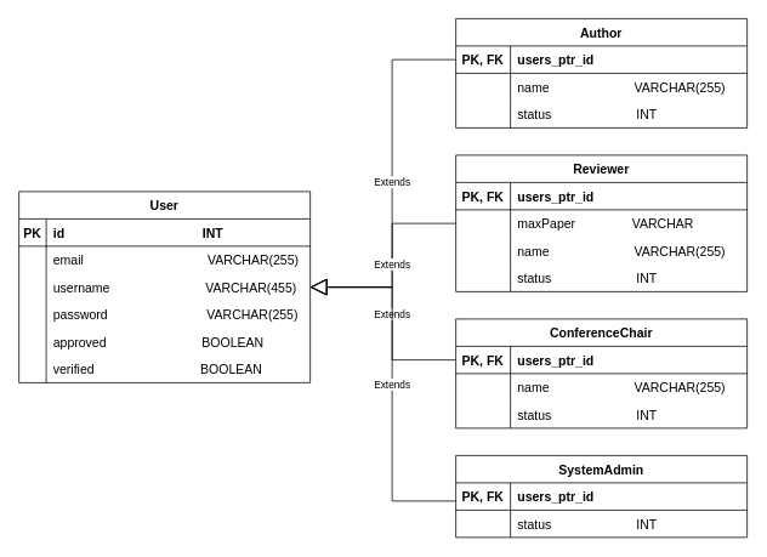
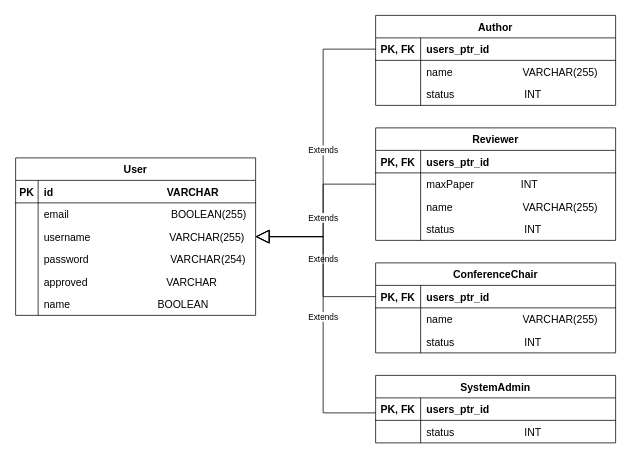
  <mxCell id="0" />
  <mxCell id="1" parent="0" />
  <mxCell id="2" value="User" style="shape=table;startSize=30;container=1;collapsible=1;childLayout=tableLayout;fixedRows=1;rowLines=0;fontStyle=1;align=center;resizeLast=1;fontSize=14;" vertex="1" parent="1"><mxGeometry x="20" y="210" width="320" height="210" as="geometry" /></mxCell>
  <mxCell id="3" value="" style="shape=tableRow;horizontal=0;startSize=0;swimlaneHead=0;swimlaneBody=0;fillColor=none;collapsible=0;dropTarget=0;points=[[0,0.5],[1,0.5]];portConstraint=eastwest;top=0;left=0;right=0;bottom=1;fontSize=14;" vertex="1" parent="2"><mxGeometry y="30" width="320" height="30" as="geometry" /></mxCell>
  <mxCell id="4" value="PK" style="shape=partialRectangle;connectable=0;fillColor=none;top=0;left=0;bottom=0;right=0;fontStyle=1;overflow=hidden;fontSize=14;" vertex="1" parent="3"><mxGeometry width="30.0" height="30" as="geometry"><mxRectangle width="30.0" height="30" as="alternateBounds" /></mxGeometry></mxCell>
- <mxCell id="5" value="id                                       INT" style="shape=partialRectangle;connectable=0;fillColor=none;top=0;left=0;bottom=0;right=0;align=left;spacingLeft=6;fontStyle=1;overflow=hidden;fontSize=14;" vertex="1" parent="3"><mxGeometry x="30.0" width="290.0" height="30" as="geometry"><mxRectangle width="290.0" height="30" as="alternateBounds" /></mxGeometry></mxCell>
+ <mxCell id="5" value="id                                       VARCHAR" style="shape=partialRectangle;connectable=0;fillColor=none;top=0;left=0;bottom=0;right=0;align=left;spacingLeft=6;fontStyle=1;overflow=hidden;fontSize=14;" vertex="1" parent="3"><mxGeometry x="30.0" width="290.0" height="30" as="geometry"><mxRectangle width="290.0" height="30" as="alternateBounds" /></mxGeometry></mxCell>
  <mxCell id="6" value="" style="shape=tableRow;horizontal=0;startSize=0;swimlaneHead=0;swimlaneBody=0;fillColor=none;collapsible=0;dropTarget=0;points=[[0,0.5],[1,0.5]];portConstraint=eastwest;top=0;left=0;right=0;bottom=0;fontSize=14;" vertex="1" parent="2"><mxGeometry y="60" width="320" height="30" as="geometry" /></mxCell>
  <mxCell id="7" value="" style="shape=partialRectangle;connectable=0;fillColor=none;top=0;left=0;bottom=0;right=0;editable=1;overflow=hidden;fontSize=14;" vertex="1" parent="6"><mxGeometry width="30.0" height="30" as="geometry"><mxRectangle width="30.0" height="30" as="alternateBounds" /></mxGeometry></mxCell>
- <mxCell id="8" value="email                                   VARCHAR(255)" style="shape=partialRectangle;connectable=0;fillColor=none;top=0;left=0;bottom=0;right=0;align=left;spacingLeft=6;overflow=hidden;fontSize=14;" vertex="1" parent="6"><mxGeometry x="30.0" width="290.0" height="30" as="geometry"><mxRectangle width="290.0" height="30" as="alternateBounds" /></mxGeometry></mxCell>
+ <mxCell id="8" value="email                                   BOOLEAN(255)" style="shape=partialRectangle;connectable=0;fillColor=none;top=0;left=0;bottom=0;right=0;align=left;spacingLeft=6;overflow=hidden;fontSize=14;" vertex="1" parent="6"><mxGeometry x="30.0" width="290.0" height="30" as="geometry"><mxRectangle width="290.0" height="30" as="alternateBounds" /></mxGeometry></mxCell>
  <mxCell id="9" value="" style="shape=tableRow;horizontal=0;startSize=0;swimlaneHead=0;swimlaneBody=0;fillColor=none;collapsible=0;dropTarget=0;points=[[0,0.5],[1,0.5]];portConstraint=eastwest;top=0;left=0;right=0;bottom=0;fontSize=14;" vertex="1" parent="2"><mxGeometry y="90" width="320" height="30" as="geometry" /></mxCell>
  <mxCell id="10" value="" style="shape=partialRectangle;connectable=0;fillColor=none;top=0;left=0;bottom=0;right=0;editable=1;overflow=hidden;fontSize=14;" vertex="1" parent="9"><mxGeometry width="30.0" height="30" as="geometry"><mxRectangle width="30.0" height="30" as="alternateBounds" /></mxGeometry></mxCell>
- <mxCell id="11" value="username                           VARCHAR(455)" style="shape=partialRectangle;connectable=0;fillColor=none;top=0;left=0;bottom=0;right=0;align=left;spacingLeft=6;overflow=hidden;fontSize=14;" vertex="1" parent="9"><mxGeometry x="30.0" width="290.0" height="30" as="geometry"><mxRectangle width="290.0" height="30" as="alternateBounds" /></mxGeometry></mxCell>
+ <mxCell id="11" value="username                           VARCHAR(255)" style="shape=partialRectangle;connectable=0;fillColor=none;top=0;left=0;bottom=0;right=0;align=left;spacingLeft=6;overflow=hidden;fontSize=14;" vertex="1" parent="9"><mxGeometry x="30.0" width="290.0" height="30" as="geometry"><mxRectangle width="290.0" height="30" as="alternateBounds" /></mxGeometry></mxCell>
  <mxCell id="12" value="" style="shape=tableRow;horizontal=0;startSize=0;swimlaneHead=0;swimlaneBody=0;fillColor=none;collapsible=0;dropTarget=0;points=[[0,0.5],[1,0.5]];portConstraint=eastwest;top=0;left=0;right=0;bottom=0;fontSize=14;" vertex="1" parent="2"><mxGeometry y="120" width="320" height="30" as="geometry" /></mxCell>
  <mxCell id="13" value="" style="shape=partialRectangle;connectable=0;fillColor=none;top=0;left=0;bottom=0;right=0;editable=1;overflow=hidden;fontSize=14;" vertex="1" parent="12"><mxGeometry width="30.0" height="30" as="geometry"><mxRectangle width="30.0" height="30" as="alternateBounds" /></mxGeometry></mxCell>
- <mxCell id="14" value="password                            VARCHAR(255)" style="shape=partialRectangle;connectable=0;fillColor=none;top=0;left=0;bottom=0;right=0;align=left;spacingLeft=6;overflow=hidden;fontSize=14;" vertex="1" parent="12"><mxGeometry x="30.0" width="290.0" height="30" as="geometry"><mxRectangle width="290.0" height="30" as="alternateBounds" /></mxGeometry></mxCell>
+ <mxCell id="14" value="password                            VARCHAR(254)" style="shape=partialRectangle;connectable=0;fillColor=none;top=0;left=0;bottom=0;right=0;align=left;spacingLeft=6;overflow=hidden;fontSize=14;" vertex="1" parent="12"><mxGeometry x="30.0" width="290.0" height="30" as="geometry"><mxRectangle width="290.0" height="30" as="alternateBounds" /></mxGeometry></mxCell>
  <mxCell id="15" value="" style="shape=tableRow;horizontal=0;startSize=0;swimlaneHead=0;swimlaneBody=0;fillColor=none;collapsible=0;dropTarget=0;points=[[0,0.5],[1,0.5]];portConstraint=eastwest;top=0;left=0;right=0;bottom=0;fontSize=14;" vertex="1" parent="2"><mxGeometry y="150" width="320" height="30" as="geometry" /></mxCell>
  <mxCell id="16" value="" style="shape=partialRectangle;connectable=0;fillColor=none;top=0;left=0;bottom=0;right=0;editable=1;overflow=hidden;fontSize=14;" vertex="1" parent="15"><mxGeometry width="30.0" height="30" as="geometry"><mxRectangle width="30.0" height="30" as="alternateBounds" /></mxGeometry></mxCell>
- <mxCell id="17" value="approved                           BOOLEAN" style="shape=partialRectangle;connectable=0;fillColor=none;top=0;left=0;bottom=0;right=0;align=left;spacingLeft=6;overflow=hidden;fontSize=14;" vertex="1" parent="15"><mxGeometry x="30.0" width="290.0" height="30" as="geometry"><mxRectangle width="290.0" height="30" as="alternateBounds" /></mxGeometry></mxCell>
+ <mxCell id="17" value="approved                           VARCHAR" style="shape=partialRectangle;connectable=0;fillColor=none;top=0;left=0;bottom=0;right=0;align=left;spacingLeft=6;overflow=hidden;fontSize=14;" vertex="1" parent="15"><mxGeometry x="30.0" width="290.0" height="30" as="geometry"><mxRectangle width="290.0" height="30" as="alternateBounds" /></mxGeometry></mxCell>
  <mxCell id="18" value="" style="shape=tableRow;horizontal=0;startSize=0;swimlaneHead=0;swimlaneBody=0;fillColor=none;collapsible=0;dropTarget=0;points=[[0,0.5],[1,0.5]];portConstraint=eastwest;top=0;left=0;right=0;bottom=0;fontSize=14;" vertex="1" parent="2"><mxGeometry y="180" width="320" height="30" as="geometry" /></mxCell>
  <mxCell id="19" value="" style="shape=partialRectangle;connectable=0;fillColor=none;top=0;left=0;bottom=0;right=0;editable=1;overflow=hidden;fontSize=14;" vertex="1" parent="18"><mxGeometry width="30.0" height="30" as="geometry"><mxRectangle width="30.0" height="30" as="alternateBounds" /></mxGeometry></mxCell>
- <mxCell id="20" value="verified                              BOOLEAN" style="shape=partialRectangle;connectable=0;fillColor=none;top=0;left=0;bottom=0;right=0;align=left;spacingLeft=6;overflow=hidden;fontSize=14;" vertex="1" parent="18"><mxGeometry x="30.0" width="290.0" height="30" as="geometry"><mxRectangle width="290.0" height="30" as="alternateBounds" /></mxGeometry></mxCell>
+ <mxCell id="20" value="name                              BOOLEAN" style="shape=partialRectangle;connectable=0;fillColor=none;top=0;left=0;bottom=0;right=0;align=left;spacingLeft=6;overflow=hidden;fontSize=14;" vertex="1" parent="18"><mxGeometry x="30.0" width="290.0" height="30" as="geometry"><mxRectangle width="290.0" height="30" as="alternateBounds" /></mxGeometry></mxCell>
  <mxCell id="21" value="Author" style="shape=table;startSize=30;container=1;collapsible=1;childLayout=tableLayout;fixedRows=1;rowLines=0;fontStyle=1;align=center;resizeLast=1;fontSize=14;" vertex="1" parent="1"><mxGeometry x="500" y="20" width="320" height="120" as="geometry" /></mxCell>
  <mxCell id="22" value="" style="shape=tableRow;horizontal=0;startSize=0;swimlaneHead=0;swimlaneBody=0;fillColor=none;collapsible=0;dropTarget=0;points=[[0,0.5],[1,0.5]];portConstraint=eastwest;top=0;left=0;right=0;bottom=1;fontSize=14;" vertex="1" parent="21"><mxGeometry y="30" width="320" height="30" as="geometry" /></mxCell>
  <mxCell id="23" value="PK, FK" style="shape=partialRectangle;connectable=0;fillColor=none;top=0;left=0;bottom=0;right=0;fontStyle=1;overflow=hidden;fontSize=14;" vertex="1" parent="22"><mxGeometry width="60" height="30" as="geometry"><mxRectangle width="60" height="30" as="alternateBounds" /></mxGeometry></mxCell>
  <mxCell id="24" value="users_ptr_id" style="shape=partialRectangle;connectable=0;fillColor=none;top=0;left=0;bottom=0;right=0;align=left;spacingLeft=6;fontStyle=1;overflow=hidden;fontSize=14;" vertex="1" parent="22"><mxGeometry x="60" width="260" height="30" as="geometry"><mxRectangle width="260" height="30" as="alternateBounds" /></mxGeometry></mxCell>
  <mxCell id="25" value="" style="shape=tableRow;horizontal=0;startSize=0;swimlaneHead=0;swimlaneBody=0;fillColor=none;collapsible=0;dropTarget=0;points=[[0,0.5],[1,0.5]];portConstraint=eastwest;top=0;left=0;right=0;bottom=0;fontSize=14;" vertex="1" parent="21"><mxGeometry y="60" width="320" height="30" as="geometry" /></mxCell>
  <mxCell id="26" value="" style="shape=partialRectangle;connectable=0;fillColor=none;top=0;left=0;bottom=0;right=0;editable=1;overflow=hidden;fontSize=14;" vertex="1" parent="25"><mxGeometry width="60" height="30" as="geometry"><mxRectangle width="60" height="30" as="alternateBounds" /></mxGeometry></mxCell>
  <mxCell id="27" value="name                        VARCHAR(255)" style="shape=partialRectangle;connectable=0;fillColor=none;top=0;left=0;bottom=0;right=0;align=left;spacingLeft=6;overflow=hidden;fontSize=14;" vertex="1" parent="25"><mxGeometry x="60" width="260" height="30" as="geometry"><mxRectangle width="260" height="30" as="alternateBounds" /></mxGeometry></mxCell>
  <mxCell id="28" value="" style="shape=tableRow;horizontal=0;startSize=0;swimlaneHead=0;swimlaneBody=0;fillColor=none;collapsible=0;dropTarget=0;points=[[0,0.5],[1,0.5]];portConstraint=eastwest;top=0;left=0;right=0;bottom=0;fontSize=14;" vertex="1" parent="21"><mxGeometry y="90" width="320" height="30" as="geometry" /></mxCell>
  <mxCell id="29" value="" style="shape=partialRectangle;connectable=0;fillColor=none;top=0;left=0;bottom=0;right=0;editable=1;overflow=hidden;fontSize=14;" vertex="1" parent="28"><mxGeometry width="60" height="30" as="geometry"><mxRectangle width="60" height="30" as="alternateBounds" /></mxGeometry></mxCell>
  <mxCell id="30" value="status                        INT" style="shape=partialRectangle;connectable=0;fillColor=none;top=0;left=0;bottom=0;right=0;align=left;spacingLeft=6;overflow=hidden;fontSize=14;" vertex="1" parent="28"><mxGeometry x="60" width="260" height="30" as="geometry"><mxRectangle width="260" height="30" as="alternateBounds" /></mxGeometry></mxCell>
  <mxCell id="31" value="Reviewer" style="shape=table;startSize=30;container=1;collapsible=1;childLayout=tableLayout;fixedRows=1;rowLines=0;fontStyle=1;align=center;resizeLast=1;fontSize=14;" vertex="1" parent="1"><mxGeometry x="500" y="170" width="320" height="150" as="geometry" /></mxCell>
  <mxCell id="32" value="" style="shape=tableRow;horizontal=0;startSize=0;swimlaneHead=0;swimlaneBody=0;fillColor=none;collapsible=0;dropTarget=0;points=[[0,0.5],[1,0.5]];portConstraint=eastwest;top=0;left=0;right=0;bottom=1;fontSize=14;" vertex="1" parent="31"><mxGeometry y="30" width="320" height="30" as="geometry" /></mxCell>
  <mxCell id="33" value="PK, FK" style="shape=partialRectangle;connectable=0;fillColor=none;top=0;left=0;bottom=0;right=0;fontStyle=1;overflow=hidden;fontSize=14;" vertex="1" parent="32"><mxGeometry width="60" height="30" as="geometry"><mxRectangle width="60" height="30" as="alternateBounds" /></mxGeometry></mxCell>
  <mxCell id="34" value="users_ptr_id" style="shape=partialRectangle;connectable=0;fillColor=none;top=0;left=0;bottom=0;right=0;align=left;spacingLeft=6;fontStyle=1;overflow=hidden;fontSize=14;" vertex="1" parent="32"><mxGeometry x="60" width="260" height="30" as="geometry"><mxRectangle width="260" height="30" as="alternateBounds" /></mxGeometry></mxCell>
  <mxCell id="35" value="" style="shape=tableRow;horizontal=0;startSize=0;swimlaneHead=0;swimlaneBody=0;fillColor=none;collapsible=0;dropTarget=0;points=[[0,0.5],[1,0.5]];portConstraint=eastwest;top=0;left=0;right=0;bottom=0;fontSize=14;" vertex="1" parent="31"><mxGeometry y="60" width="320" height="30" as="geometry" /></mxCell>
  <mxCell id="36" value="" style="shape=partialRectangle;connectable=0;fillColor=none;top=0;left=0;bottom=0;right=0;editable=1;overflow=hidden;fontSize=14;" vertex="1" parent="35"><mxGeometry width="60" height="30" as="geometry"><mxRectangle width="60" height="30" as="alternateBounds" /></mxGeometry></mxCell>
- <mxCell id="37" value="maxPaper                VARCHAR" style="shape=partialRectangle;connectable=0;fillColor=none;top=0;left=0;bottom=0;right=0;align=left;spacingLeft=6;overflow=hidden;fontSize=14;" vertex="1" parent="35"><mxGeometry x="60" width="260" height="30" as="geometry"><mxRectangle width="260" height="30" as="alternateBounds" /></mxGeometry></mxCell>
+ <mxCell id="37" value="maxPaper                INT" style="shape=partialRectangle;connectable=0;fillColor=none;top=0;left=0;bottom=0;right=0;align=left;spacingLeft=6;overflow=hidden;fontSize=14;" vertex="1" parent="35"><mxGeometry x="60" width="260" height="30" as="geometry"><mxRectangle width="260" height="30" as="alternateBounds" /></mxGeometry></mxCell>
  <mxCell id="38" value="" style="shape=tableRow;horizontal=0;startSize=0;swimlaneHead=0;swimlaneBody=0;fillColor=none;collapsible=0;dropTarget=0;points=[[0,0.5],[1,0.5]];portConstraint=eastwest;top=0;left=0;right=0;bottom=0;fontSize=14;" vertex="1" parent="31"><mxGeometry y="90" width="320" height="30" as="geometry" /></mxCell>
  <mxCell id="39" value="" style="shape=partialRectangle;connectable=0;fillColor=none;top=0;left=0;bottom=0;right=0;editable=1;overflow=hidden;fontSize=14;" vertex="1" parent="38"><mxGeometry width="60" height="30" as="geometry"><mxRectangle width="60" height="30" as="alternateBounds" /></mxGeometry></mxCell>
  <mxCell id="40" value="name                        VARCHAR(255)" style="shape=partialRectangle;connectable=0;fillColor=none;top=0;left=0;bottom=0;right=0;align=left;spacingLeft=6;overflow=hidden;fontSize=14;" vertex="1" parent="38"><mxGeometry x="60" width="260" height="30" as="geometry"><mxRectangle width="260" height="30" as="alternateBounds" /></mxGeometry></mxCell>
  <mxCell id="41" value="" style="shape=tableRow;horizontal=0;startSize=0;swimlaneHead=0;swimlaneBody=0;fillColor=none;collapsible=0;dropTarget=0;points=[[0,0.5],[1,0.5]];portConstraint=eastwest;top=0;left=0;right=0;bottom=0;fontSize=14;" vertex="1" parent="31"><mxGeometry y="120" width="320" height="30" as="geometry" /></mxCell>
  <mxCell id="42" value="" style="shape=partialRectangle;connectable=0;fillColor=none;top=0;left=0;bottom=0;right=0;editable=1;overflow=hidden;fontSize=14;" vertex="1" parent="41"><mxGeometry width="60" height="30" as="geometry"><mxRectangle width="60" height="30" as="alternateBounds" /></mxGeometry></mxCell>
  <mxCell id="43" value="status                        INT" style="shape=partialRectangle;connectable=0;fillColor=none;top=0;left=0;bottom=0;right=0;align=left;spacingLeft=6;overflow=hidden;fontSize=14;" vertex="1" parent="41"><mxGeometry x="60" width="260" height="30" as="geometry"><mxRectangle width="260" height="30" as="alternateBounds" /></mxGeometry></mxCell>
  <mxCell id="44" value="ConferenceChair" style="shape=table;startSize=30;container=1;collapsible=1;childLayout=tableLayout;fixedRows=1;rowLines=0;fontStyle=1;align=center;resizeLast=1;fontSize=14;" vertex="1" parent="1"><mxGeometry x="500" y="350" width="320" height="120" as="geometry" /></mxCell>
  <mxCell id="45" value="" style="shape=tableRow;horizontal=0;startSize=0;swimlaneHead=0;swimlaneBody=0;fillColor=none;collapsible=0;dropTarget=0;points=[[0,0.5],[1,0.5]];portConstraint=eastwest;top=0;left=0;right=0;bottom=1;fontSize=14;" vertex="1" parent="44"><mxGeometry y="30" width="320" height="30" as="geometry" /></mxCell>
  <mxCell id="46" value="PK, FK" style="shape=partialRectangle;connectable=0;fillColor=none;top=0;left=0;bottom=0;right=0;fontStyle=1;overflow=hidden;fontSize=14;" vertex="1" parent="45"><mxGeometry width="60" height="30" as="geometry"><mxRectangle width="60" height="30" as="alternateBounds" /></mxGeometry></mxCell>
  <mxCell id="47" value="users_ptr_id" style="shape=partialRectangle;connectable=0;fillColor=none;top=0;left=0;bottom=0;right=0;align=left;spacingLeft=6;fontStyle=1;overflow=hidden;fontSize=14;" vertex="1" parent="45"><mxGeometry x="60" width="260" height="30" as="geometry"><mxRectangle width="260" height="30" as="alternateBounds" /></mxGeometry></mxCell>
  <mxCell id="48" value="" style="shape=tableRow;horizontal=0;startSize=0;swimlaneHead=0;swimlaneBody=0;fillColor=none;collapsible=0;dropTarget=0;points=[[0,0.5],[1,0.5]];portConstraint=eastwest;top=0;left=0;right=0;bottom=0;fontSize=14;" vertex="1" parent="44"><mxGeometry y="60" width="320" height="30" as="geometry" /></mxCell>
  <mxCell id="49" value="" style="shape=partialRectangle;connectable=0;fillColor=none;top=0;left=0;bottom=0;right=0;editable=1;overflow=hidden;fontSize=14;" vertex="1" parent="48"><mxGeometry width="60" height="30" as="geometry"><mxRectangle width="60" height="30" as="alternateBounds" /></mxGeometry></mxCell>
  <mxCell id="50" value="name                        VARCHAR(255)" style="shape=partialRectangle;connectable=0;fillColor=none;top=0;left=0;bottom=0;right=0;align=left;spacingLeft=6;overflow=hidden;fontSize=14;" vertex="1" parent="48"><mxGeometry x="60" width="260" height="30" as="geometry"><mxRectangle width="260" height="30" as="alternateBounds" /></mxGeometry></mxCell>
  <mxCell id="51" value="" style="shape=tableRow;horizontal=0;startSize=0;swimlaneHead=0;swimlaneBody=0;fillColor=none;collapsible=0;dropTarget=0;points=[[0,0.5],[1,0.5]];portConstraint=eastwest;top=0;left=0;right=0;bottom=0;fontSize=14;" vertex="1" parent="44"><mxGeometry y="90" width="320" height="30" as="geometry" /></mxCell>
  <mxCell id="52" value="" style="shape=partialRectangle;connectable=0;fillColor=none;top=0;left=0;bottom=0;right=0;editable=1;overflow=hidden;fontSize=14;" vertex="1" parent="51"><mxGeometry width="60" height="30" as="geometry"><mxRectangle width="60" height="30" as="alternateBounds" /></mxGeometry></mxCell>
  <mxCell id="53" value="status                        INT" style="shape=partialRectangle;connectable=0;fillColor=none;top=0;left=0;bottom=0;right=0;align=left;spacingLeft=6;overflow=hidden;fontSize=14;" vertex="1" parent="51"><mxGeometry x="60" width="260" height="30" as="geometry"><mxRectangle width="260" height="30" as="alternateBounds" /></mxGeometry></mxCell>
  <mxCell id="54" value="SystemAdmin" style="shape=table;startSize=30;container=1;collapsible=1;childLayout=tableLayout;fixedRows=1;rowLines=0;fontStyle=1;align=center;resizeLast=1;fontSize=14;" vertex="1" parent="1"><mxGeometry x="500" y="500" width="320" height="90" as="geometry" /></mxCell>
  <mxCell id="55" value="" style="shape=tableRow;horizontal=0;startSize=0;swimlaneHead=0;swimlaneBody=0;fillColor=none;collapsible=0;dropTarget=0;points=[[0,0.5],[1,0.5]];portConstraint=eastwest;top=0;left=0;right=0;bottom=1;fontSize=14;" vertex="1" parent="54"><mxGeometry y="30" width="320" height="30" as="geometry" /></mxCell>
  <mxCell id="56" value="PK, FK" style="shape=partialRectangle;connectable=0;fillColor=none;top=0;left=0;bottom=0;right=0;fontStyle=1;overflow=hidden;fontSize=14;" vertex="1" parent="55"><mxGeometry width="60" height="30" as="geometry"><mxRectangle width="60" height="30" as="alternateBounds" /></mxGeometry></mxCell>
  <mxCell id="57" value="users_ptr_id" style="shape=partialRectangle;connectable=0;fillColor=none;top=0;left=0;bottom=0;right=0;align=left;spacingLeft=6;fontStyle=1;overflow=hidden;fontSize=14;" vertex="1" parent="55"><mxGeometry x="60" width="260" height="30" as="geometry"><mxRectangle width="260" height="30" as="alternateBounds" /></mxGeometry></mxCell>
  <mxCell id="58" value="" style="shape=tableRow;horizontal=0;startSize=0;swimlaneHead=0;swimlaneBody=0;fillColor=none;collapsible=0;dropTarget=0;points=[[0,0.5],[1,0.5]];portConstraint=eastwest;top=0;left=0;right=0;bottom=0;fontSize=14;" vertex="1" parent="54"><mxGeometry y="60" width="320" height="30" as="geometry" /></mxCell>
  <mxCell id="59" value="" style="shape=partialRectangle;connectable=0;fillColor=none;top=0;left=0;bottom=0;right=0;editable=1;overflow=hidden;fontSize=14;" vertex="1" parent="58"><mxGeometry width="60" height="30" as="geometry"><mxRectangle width="60" height="30" as="alternateBounds" /></mxGeometry></mxCell>
  <mxCell id="60" value="status                        INT" style="shape=partialRectangle;connectable=0;fillColor=none;top=0;left=0;bottom=0;right=0;align=left;spacingLeft=6;overflow=hidden;fontSize=14;" vertex="1" parent="58"><mxGeometry x="60" width="260" height="30" as="geometry"><mxRectangle width="260" height="30" as="alternateBounds" /></mxGeometry></mxCell>
  <mxCell id="61" value="Extends" style="endArrow=block;endSize=16;endFill=0;html=1;rounded=0;exitX=0;exitY=0.5;exitDx=0;exitDy=0;" edge="1" parent="1" source="22" target="2"><mxGeometry width="160" relative="1" as="geometry"><mxPoint x="900" y="250" as="sourcePoint" /><mxPoint x="1060" y="250" as="targetPoint" /><Array as="points"><mxPoint x="430" y="65" /><mxPoint x="430" y="315" /></Array></mxGeometry></mxCell>
  <mxCell id="62" value="Extends" style="endArrow=block;endSize=16;endFill=0;html=1;rounded=0;exitX=0;exitY=0.5;exitDx=0;exitDy=0;" edge="1" parent="1" source="35" target="2"><mxGeometry width="160" relative="1" as="geometry"><mxPoint x="510" y="65" as="sourcePoint" /><mxPoint x="340" y="310" as="targetPoint" /><Array as="points"><mxPoint x="430" y="245" /><mxPoint x="430" y="315" /></Array></mxGeometry></mxCell>
  <mxCell id="63" value="Extends" style="endArrow=block;endSize=16;endFill=0;html=1;rounded=0;exitX=0;exitY=0.5;exitDx=0;exitDy=0;" edge="1" parent="1" source="45" target="2"><mxGeometry width="160" relative="1" as="geometry"><mxPoint x="520" y="75" as="sourcePoint" /><mxPoint x="340" y="310" as="targetPoint" /><Array as="points"><mxPoint x="430" y="395" /><mxPoint x="430" y="315" /></Array></mxGeometry></mxCell>
  <mxCell id="64" value="Extends" style="endArrow=block;endSize=16;endFill=0;html=1;rounded=0;exitX=0;exitY=0.667;exitDx=0;exitDy=0;exitPerimeter=0;" edge="1" parent="1" source="55" target="2"><mxGeometry width="160" relative="1" as="geometry"><mxPoint x="530" y="85" as="sourcePoint" /><mxPoint x="370" y="345" as="targetPoint" /><Array as="points"><mxPoint x="430" y="550" /><mxPoint x="430" y="315" /></Array></mxGeometry></mxCell>
